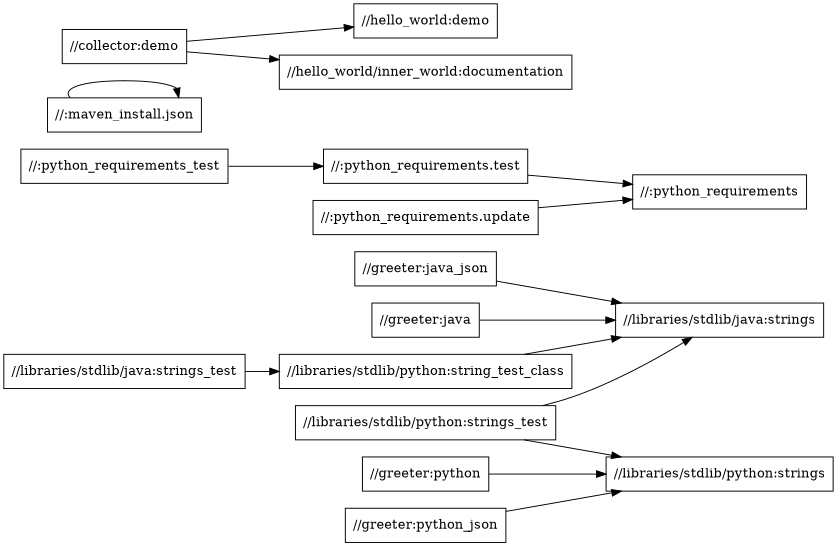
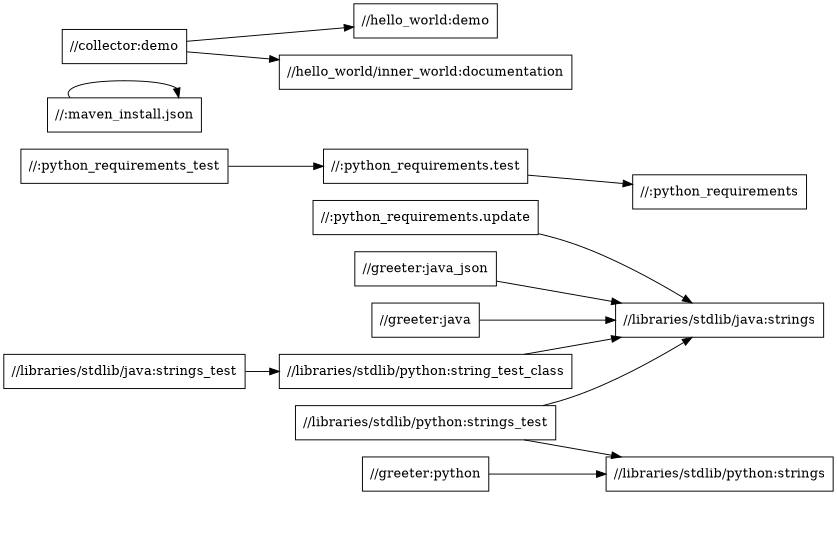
  digraph {
    rankdir=LR
    node [shape=box]
    "//:python_requirements.update"
    "//:python_requirements"
    "//greeter:java_json"
    "//libraries/stdlib/java:strings"
    "//:python_requirements_test"
    "//:python_requirements.test"
    "//greeter:java"
    "//greeter:python"
    "//libraries/stdlib/python:strings"
    "//:maven_install.json"
-   "//greeter:python_json"
    "//libraries/stdlib/python:strings_test"
    "//collector:demo"
    "//hello_world:demo"
    "//hello_world/inner_world:documentation"
    n16 [label="//libraries/stdlib/python:string_test_class"]
    "//libraries/stdlib/java:strings_test"
-   "//:python_requirements.update" -> "//:python_requirements"
+   "//:python_requirements.update" -> "//libraries/stdlib/java:strings"
    "//greeter:java_json" -> "//libraries/stdlib/java:strings"
    "//:python_requirements_test" -> "//:python_requirements.test"
    "//:python_requirements.test" -> "//:python_requirements"
    "//greeter:java" -> "//libraries/stdlib/java:strings"
    "//greeter:python" -> "//libraries/stdlib/python:strings"
    "//:maven_install.json" -> "//:maven_install.json"
-   "//greeter:python_json" -> "//libraries/stdlib/python:strings"
    "//libraries/stdlib/python:strings_test" -> "//libraries/stdlib/java:strings"
    "//libraries/stdlib/python:strings_test" -> "//libraries/stdlib/python:strings"
    "//collector:demo" -> "//hello_world:demo"
    "//collector:demo" -> "//hello_world/inner_world:documentation"
    n16 -> "//libraries/stdlib/java:strings"
    "//libraries/stdlib/java:strings_test" -> n16
  }
